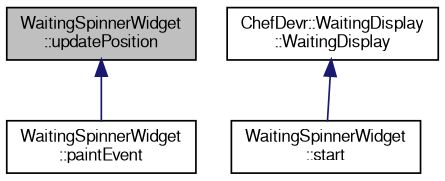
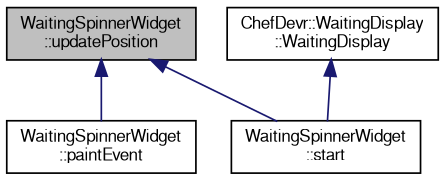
  digraph {
    rankdir=TB
    node [color=black fillcolor=white fontname=FreeSans fontsize=10 shape=record style=filled]
    edge [color=midnightblue dir=back fontname=FreeSans fontsize=10 labelfontname=FreeSans labelfontsize=10 style=solid]
    n1 [fillcolor=grey75 fontcolor=black height=0.2 label="WaitingSpinnerWidget\l::updatePosition" width=0.4]
    n2 [height=0.2 label="WaitingSpinnerWidget\l::paintEvent" width=0.4]
    n3 [height=0.2 label="WaitingSpinnerWidget\l::start" width=0.4]
    n4 [height=0.2 label="ChefDevr::WaitingDisplay\l::WaitingDisplay" width=0.4]
    n1 -> n2
+   n1 -> n3
    n4 -> n3
  }
